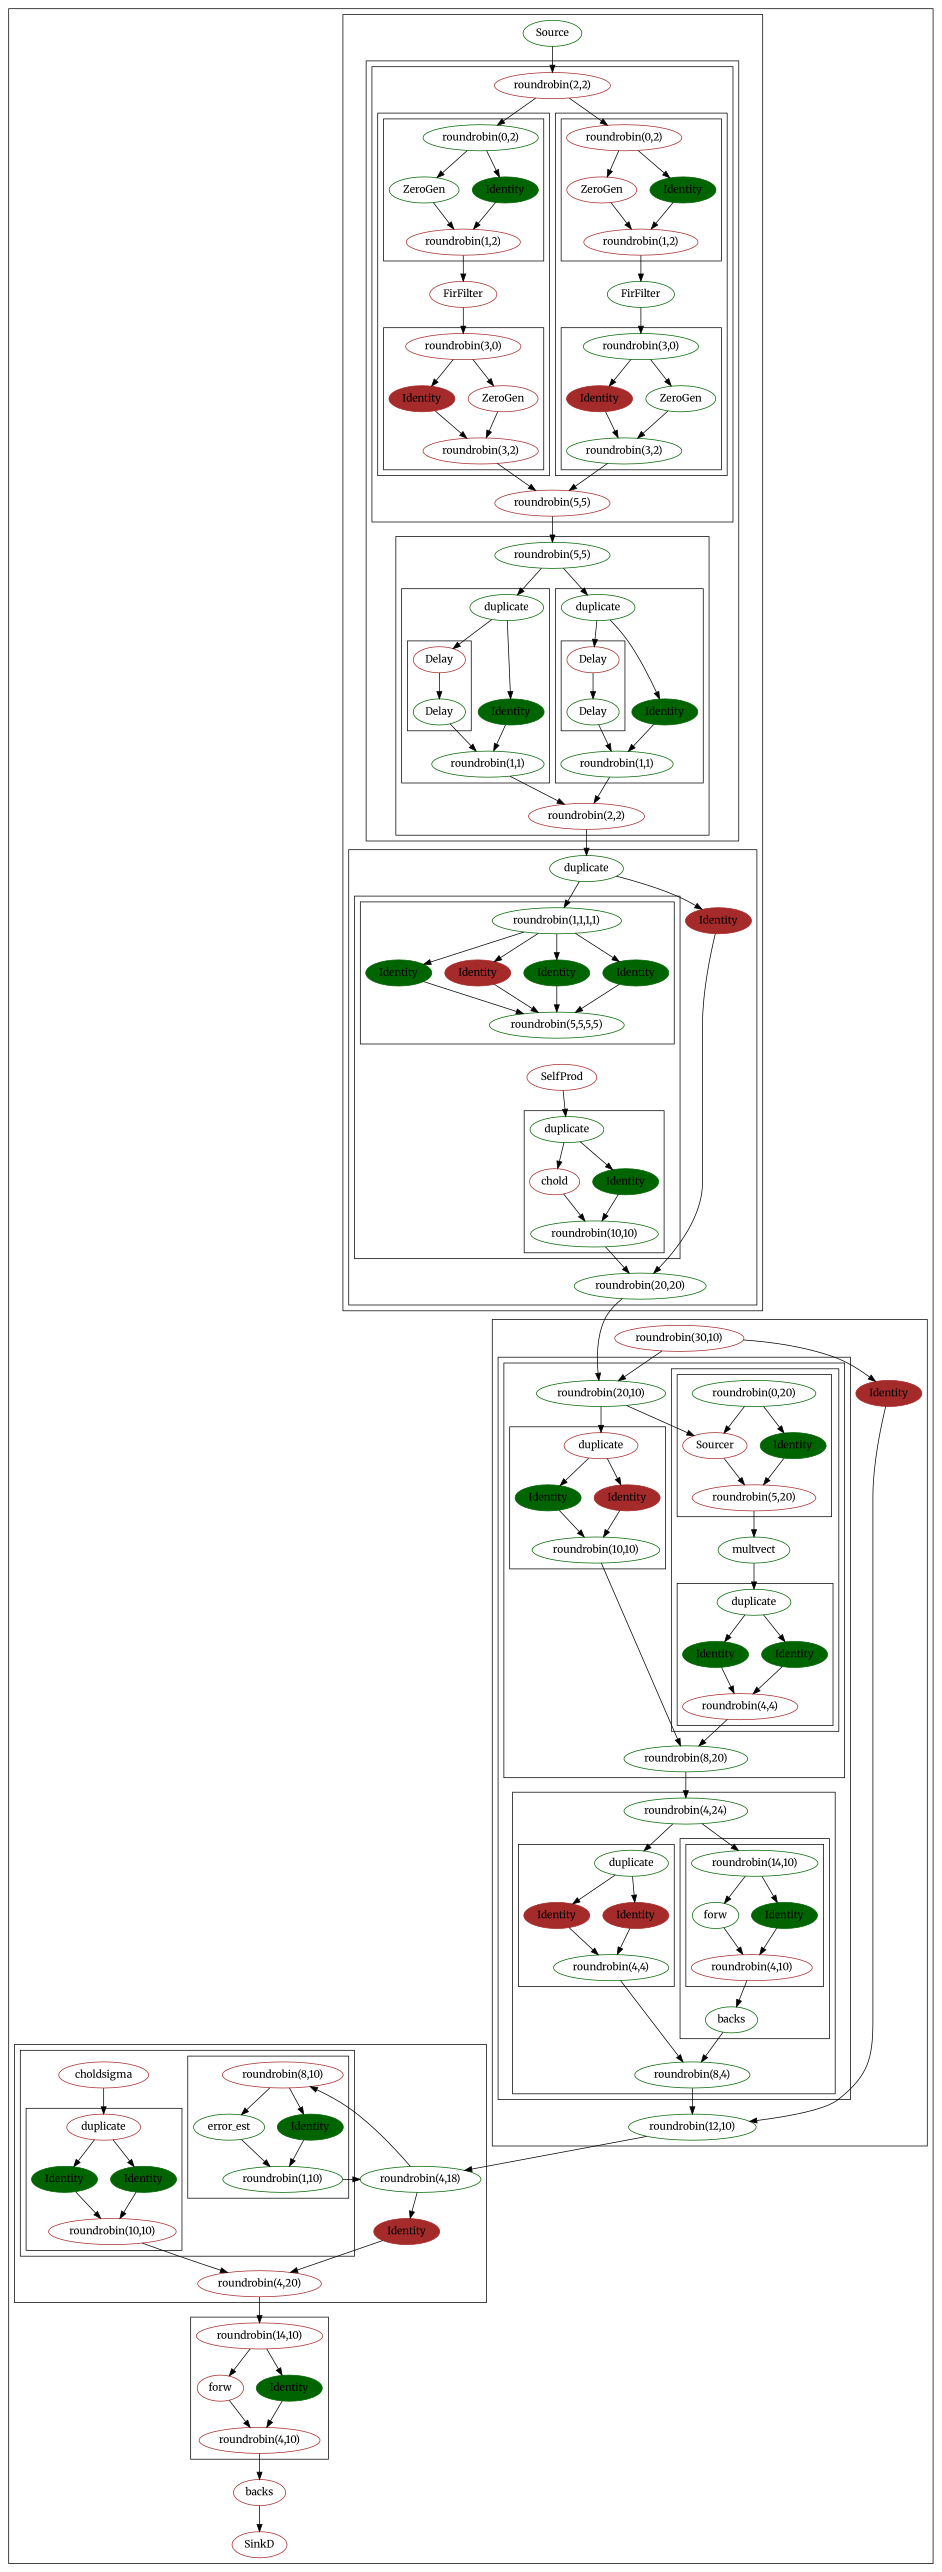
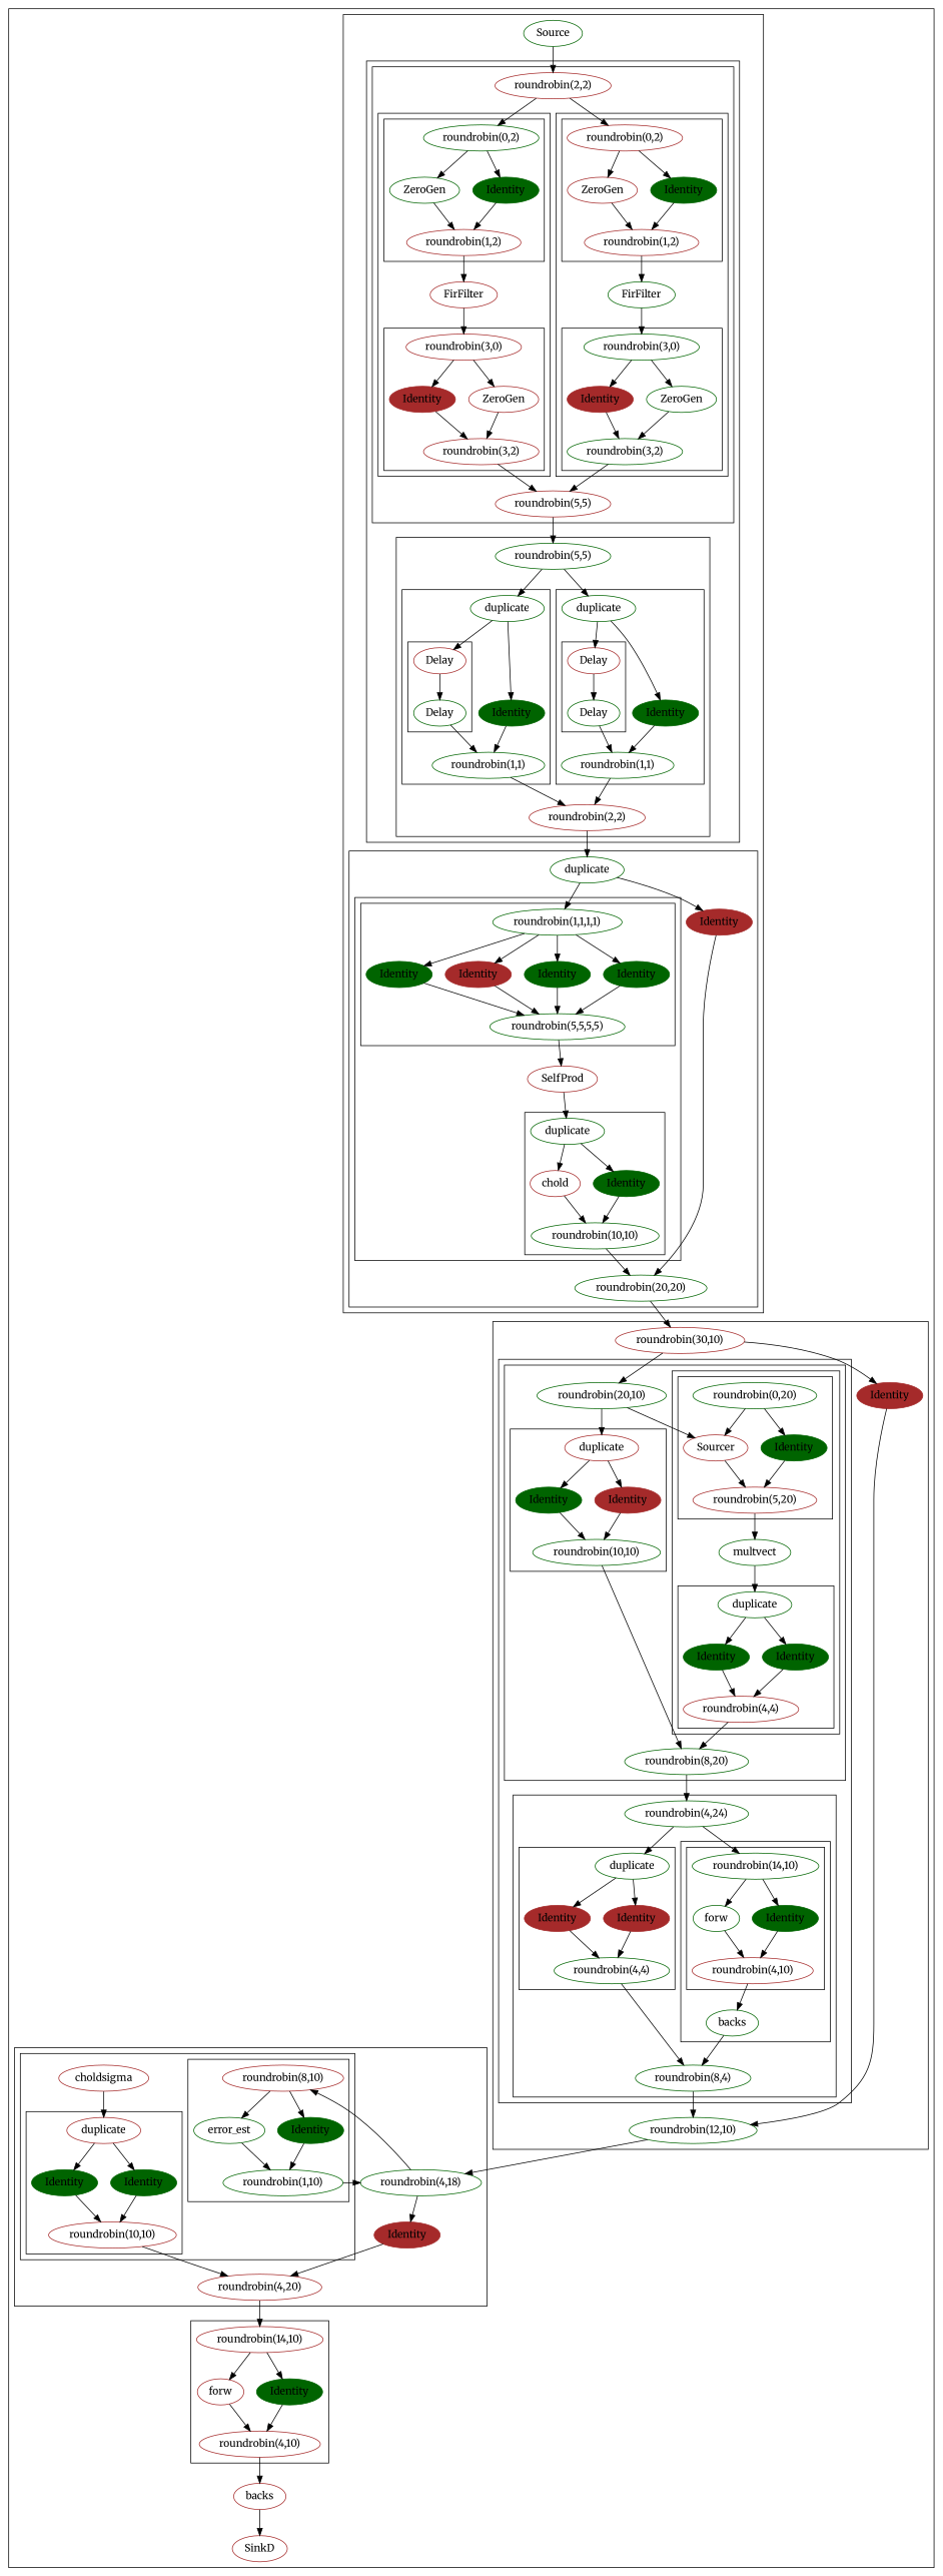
  digraph {
    fontname=Merriweather
    node [color=darkgreen fontname=Merriweather]
    edge [fontname=Merriweather]
    n1 [label="roundrobin(0,2)"]
    n2 [label=ZeroGen]
    n3 [label=Identity style=filled]
    n4 [color=brown label="roundrobin(1,2)"]
    n5 [color=brown label="roundrobin(3,0)"]
    n6 [color=brown label=Identity style=filled]
    n7 [color=brown label=ZeroGen]
    n8 [color=brown label="roundrobin(3,2)"]
    n9 [color=brown label=FirFilter]
    n10 [color=brown label="roundrobin(0,2)"]
    n11 [color=brown label=ZeroGen]
    n12 [label=Identity style=filled]
    n13 [color=brown label="roundrobin(1,2)"]
    n14 [label="roundrobin(3,0)"]
    n15 [color=brown label=Identity style=filled]
    n16 [label=ZeroGen]
    n17 [label="roundrobin(3,2)"]
    n18 [label=FirFilter]
    n19 [color=brown label="roundrobin(2,2)"]
    n20 [color=brown label="roundrobin(5,5)"]
    n21 [color=brown label=Delay]
    n22 [label=Delay]
    n23 [label=duplicate]
    n24 [label=Identity style=filled]
    n25 [label="roundrobin(1,1)"]
    n26 [color=brown label=Delay]
    n27 [label=Delay]
    n28 [label=duplicate]
    n29 [label=Identity style=filled]
    n30 [label="roundrobin(1,1)"]
    n31 [label="roundrobin(5,5)"]
    n32 [color=brown label="roundrobin(2,2)"]
    n33 [label="roundrobin(1,1,1,1)"]
    n34 [label=Identity style=filled]
    n35 [color=brown label=Identity style=filled]
    n36 [label=Identity style=filled]
    n37 [label=Identity style=filled]
    n38 [label="roundrobin(5,5,5,5)"]
    n39 [label=duplicate]
    n40 [color=brown label=chold]
    n41 [label=Identity style=filled]
    n42 [label="roundrobin(10,10)"]
    n43 [color=brown label=SelfProd]
    n44 [label=duplicate]
    n45 [color=brown label=Identity style=filled]
    n46 [label="roundrobin(20,20)"]
    n47 [label=Source]
    n48 [label="roundrobin(0,20)"]
    n49 [color=brown label=Sourcer]
    n50 [label=Identity style=filled]
    n51 [color=brown label="roundrobin(5,20)"]
    n52 [label=duplicate]
    n53 [label=Identity style=filled]
    n54 [label=Identity style=filled]
    n55 [color=brown label="roundrobin(4,4)"]
    n56 [label=multvect]
    n57 [color=brown label=duplicate]
    n58 [label=Identity style=filled]
    n59 [color=brown label=Identity style=filled]
    n60 [label="roundrobin(10,10)"]
    n61 [label="roundrobin(20,10)"]
    n62 [label="roundrobin(8,20)"]
    n63 [label=duplicate]
    n64 [color=brown label=Identity style=filled]
    n65 [color=brown label=Identity style=filled]
    n66 [label="roundrobin(4,4)"]
    n67 [label="roundrobin(14,10)"]
    n68 [label=forw]
    n69 [label=Identity style=filled]
    n70 [color=brown label="roundrobin(4,10)"]
    n71 [label=backs]
    n72 [label="roundrobin(4,24)"]
    n73 [label="roundrobin(8,4)"]
    n74 [color=brown label="roundrobin(30,10)"]
    n75 [color=brown label=Identity style=filled]
    n76 [label="roundrobin(12,10)"]
    n77 [color=brown label="roundrobin(8,10)"]
    n78 [label=error_est]
    n79 [label=Identity style=filled]
    n80 [label="roundrobin(1,10)"]
    n81 [color=brown label=duplicate]
    n82 [label=Identity style=filled]
    n83 [label=Identity style=filled]
    n84 [color=brown label="roundrobin(10,10)"]
    n85 [color=brown label=choldsigma]
    n86 [label="roundrobin(4,18)"]
    n87 [color=brown label=Identity style=filled]
    n88 [color=brown label="roundrobin(4,20)"]
    n89 [color=brown label="roundrobin(14,10)"]
    n90 [color=brown label=forw]
    n91 [label=Identity style=filled]
    n92 [color=brown label="roundrobin(4,10)"]
    n93 [color=brown label=backs]
    n94 [color=brown label=SinkD]
    subgraph cluster_1 {
      n93
      n94
      subgraph cluster_2 {
        n47
        subgraph cluster_3 {
          subgraph cluster_4 {
            n19
            n20
            subgraph cluster_5 {
              n9
              subgraph cluster_6 {
                n1
                n2
                n3
                n4
              }
              subgraph cluster_7 {
                n5
                n6
                n7
                n8
              }
            }
            subgraph cluster_8 {
              n18
              subgraph cluster_9 {
                n10
                n11
                n12
                n13
              }
              subgraph cluster_10 {
                n14
                n15
                n16
                n17
              }
            }
          }
          subgraph cluster_11 {
            n31
            n32
            subgraph cluster_12 {
              n23
              n24
              n25
              subgraph cluster_13 {
                n21
                n22
              }
            }
            subgraph cluster_14 {
              n28
              n29
              n30
              subgraph cluster_15 {
                n26
                n27
              }
            }
          }
        }
        subgraph cluster_16 {
          n44
          n45
          n46
          subgraph cluster_17 {
            n43
            subgraph cluster_18 {
              n33
              n34
              n35
              n36
              n37
              n38
            }
            subgraph cluster_19 {
              n39
              n40
              n41
              n42
            }
          }
        }
      }
      subgraph cluster_20 {
        n74
        n75
        n76
        subgraph cluster_21 {
          subgraph cluster_22 {
            n61
            n62
            subgraph cluster_23 {
              n56
              subgraph cluster_24 {
                n48
                n49
                n50
                n51
              }
              subgraph cluster_25 {
                n52
                n53
                n54
                n55
              }
            }
            subgraph cluster_26 {
              n57
              n58
              n59
              n60
            }
          }
          subgraph cluster_27 {
            n72
            n73
            subgraph cluster_28 {
              n63
              n64
              n65
              n66
            }
            subgraph cluster_29 {
              n71
              subgraph cluster_30 {
                n67
                n68
                n69
                n70
              }
            }
          }
        }
      }
      subgraph cluster_31 {
        n86
        n87
        n88
        subgraph cluster_32 {
          n85
          subgraph cluster_33 {
            n77
            n78
            n79
            n80
          }
          subgraph cluster_34 {
            n81
            n82
            n83
            n84
          }
        }
      }
      subgraph cluster_35 {
        n89
        n90
        n91
        n92
      }
    }
    n1 -> n2
    n1 -> n3
    n2 -> n4
    n3 -> n4
    n4 -> n9
    n5 -> n6
    n5 -> n7
    n6 -> n8
    n7 -> n8
    n8 -> n20
    n9 -> n5
    n10 -> n11
    n10 -> n12
    n11 -> n13
    n12 -> n13
    n13 -> n18
    n14 -> n15
    n14 -> n16
    n15 -> n17
    n16 -> n17
    n17 -> n20
    n18 -> n14
    n19 -> n1
    n19 -> n10
    n20 -> n31
    n21 -> n22
    n22 -> n25
    n23 -> n21
    n23 -> n24
    n24 -> n25
    n25 -> n32
    n26 -> n27
    n27 -> n30
    n28 -> n26
    n28 -> n29
    n29 -> n30
    n30 -> n32
    n31 -> n23
    n31 -> n28
    n32 -> n44
    n33 -> n34
    n33 -> n35
    n33 -> n36
    n33 -> n37
    n34 -> n38
    n35 -> n38
    n36 -> n38
    n37 -> n38
+   n38 -> n43
    n39 -> n40
    n39 -> n41
    n40 -> n42
    n41 -> n42
    n42 -> n46
    n43 -> n39
    n44 -> n33
    n44 -> n45
    n45 -> n46
-   n46 -> n61
+   n46 -> n74
    n47 -> n19
    n48 -> n49
    n48 -> n50
    n49 -> n51
    n50 -> n51
    n51 -> n56
    n52 -> n53
    n52 -> n54
    n53 -> n55
    n54 -> n55
    n55 -> n62
    n56 -> n52
    n57 -> n58
    n57 -> n59
    n58 -> n60
    n59 -> n60
    n60 -> n62
    n61 -> n49
    n61 -> n57
    n62 -> n72
    n63 -> n64
    n63 -> n65
    n64 -> n66
    n65 -> n66
    n66 -> n73
    n67 -> n68
    n67 -> n69
    n68 -> n70
    n69 -> n70
    n70 -> n71
    n71 -> n73
    n72 -> n63
    n72 -> n67
    n73 -> n76
    n74 -> n61
    n74 -> n75
    n75 -> n76
    n76 -> n86
    n77 -> n78
    n77 -> n79
    n78 -> n80
    n79 -> n80
    n80 -> n86
    n81 -> n82
    n81 -> n83
    n82 -> n84
    n83 -> n84
    n84 -> n88
    n85 -> n81
    n86 -> n77
    n86 -> n87
    n87 -> n88
    n88 -> n89
    n89 -> n90
    n89 -> n91
    n90 -> n92
    n91 -> n92
    n92 -> n93
    n93 -> n94
  }
